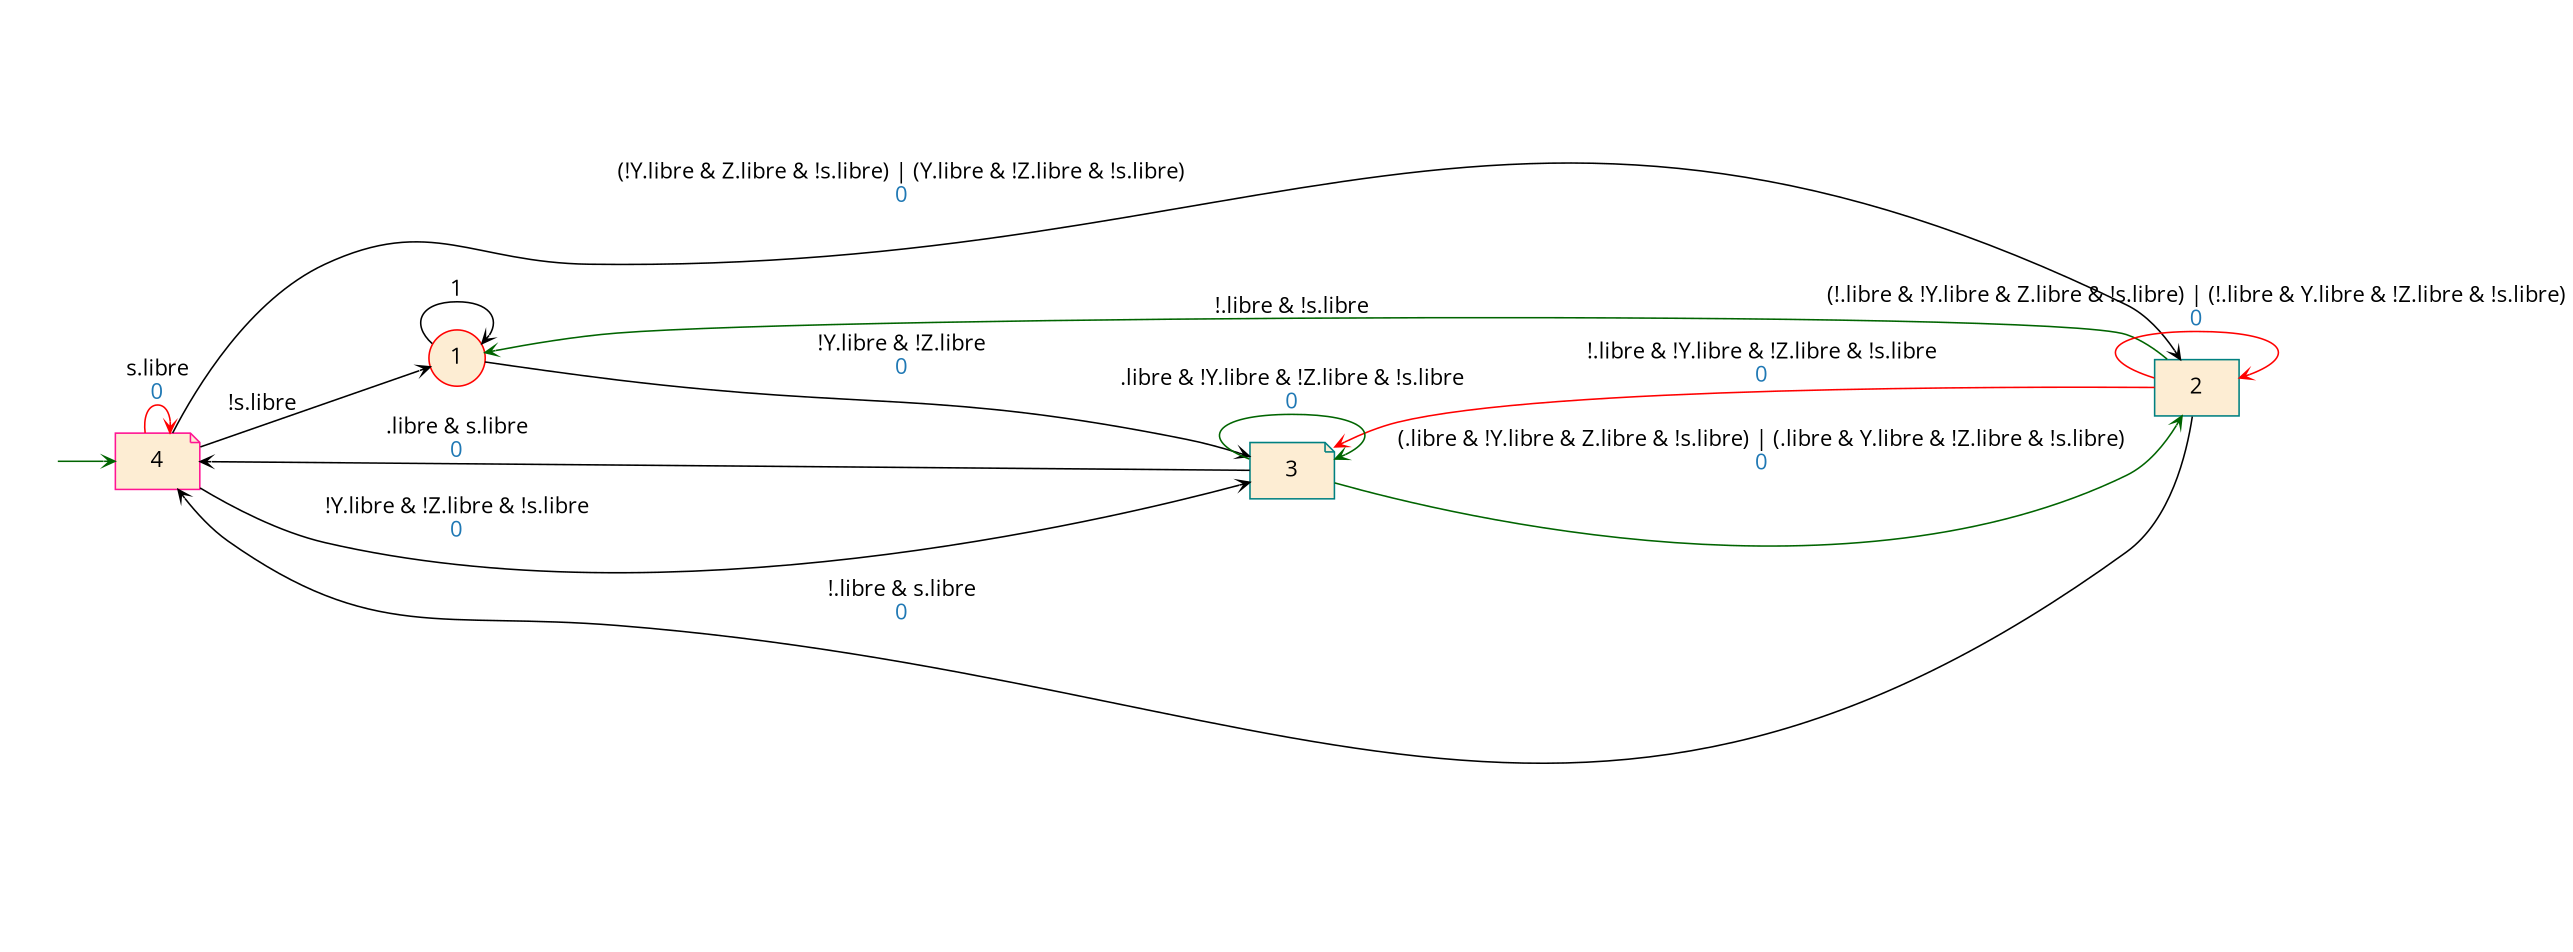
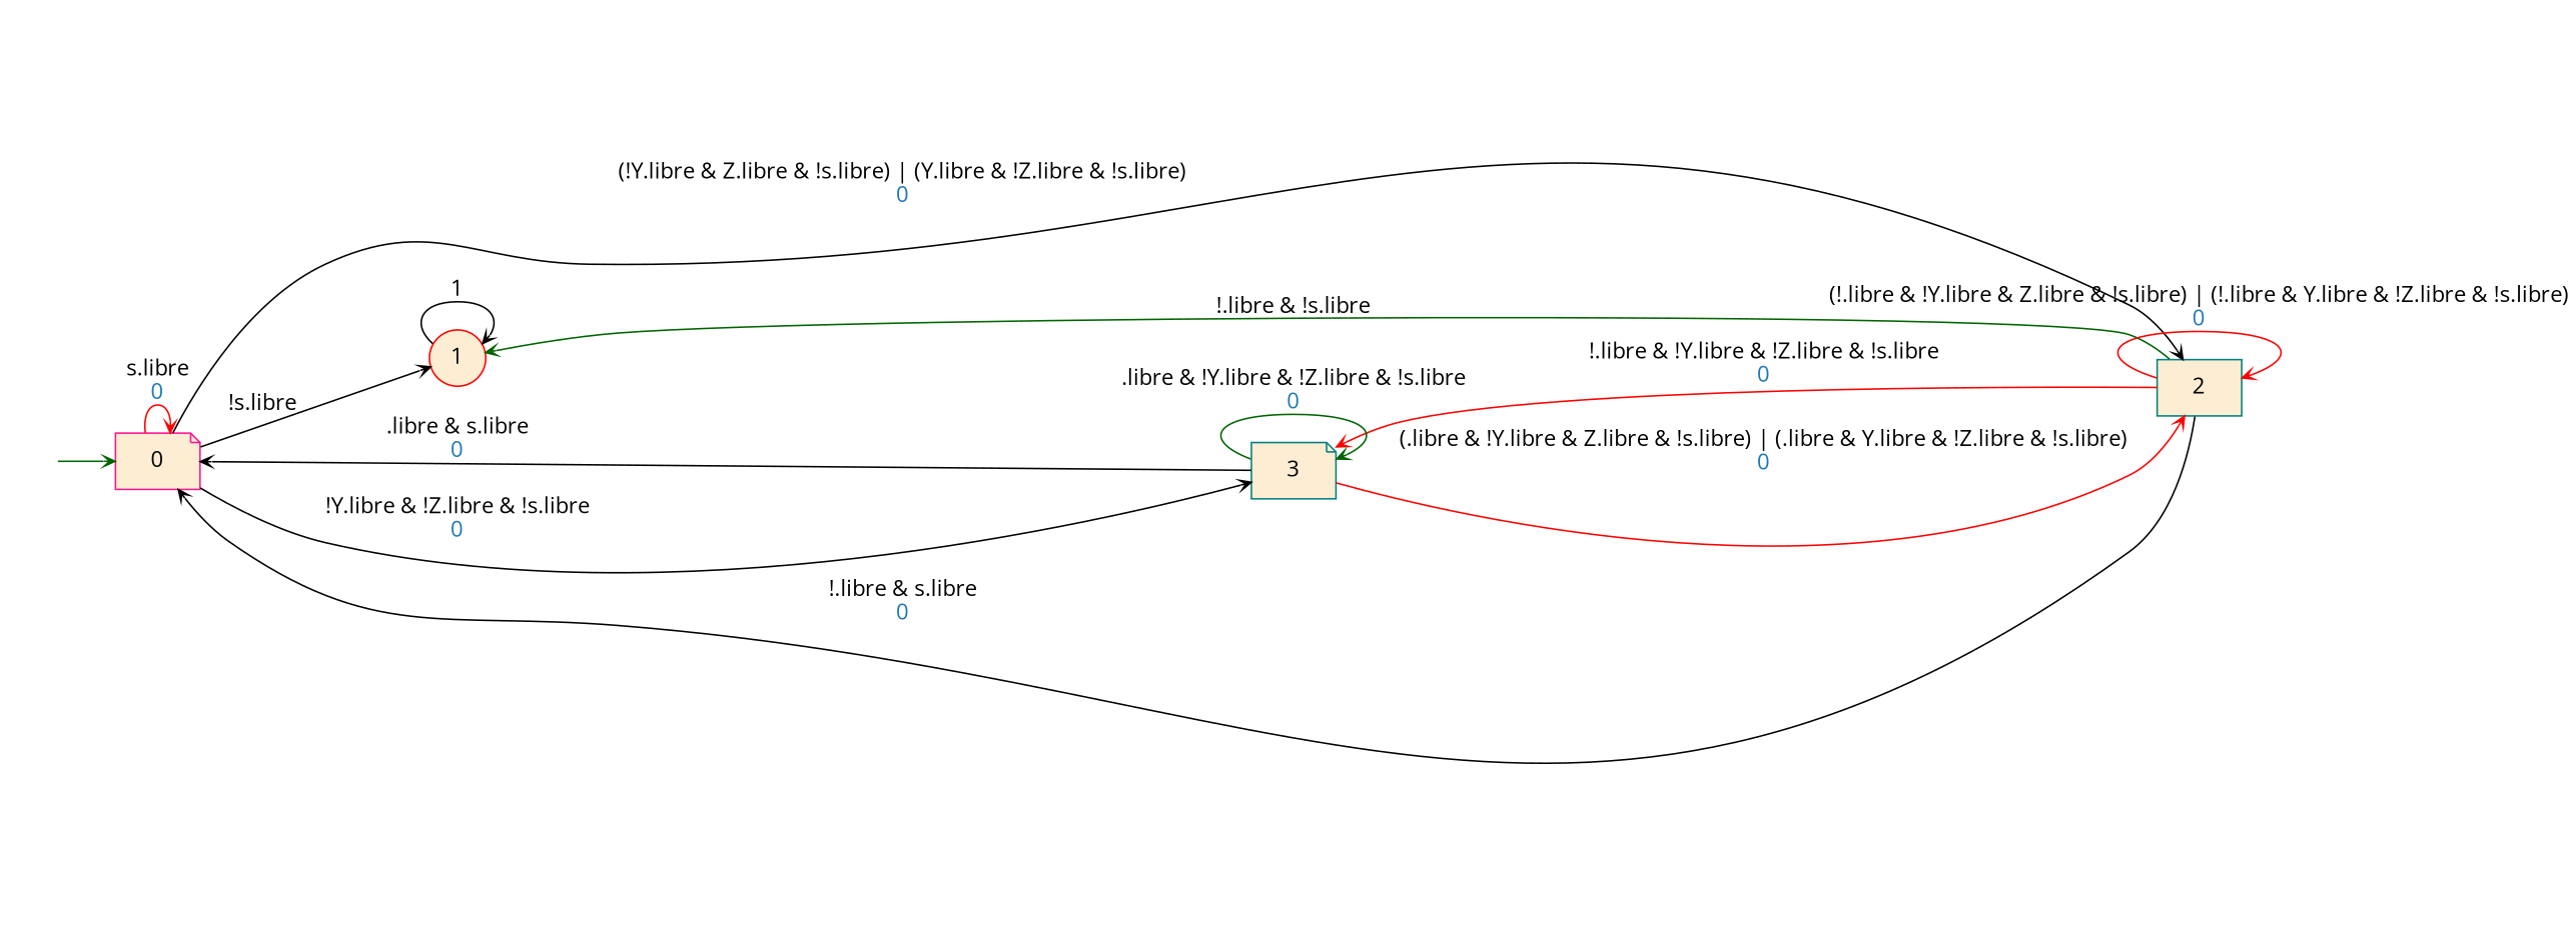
  digraph {
    fontname="Open Sans"
    rankdir=LR
    node [fillcolor="#FDEDD3" fontname="Open Sans" shape=circle style=filled color=teal]
    edge [arrowhead=vee arrowsize=.7 color=black fontname="Open Sans"]
    I [style=invis width=0 color=""]
-   n2 [color=deeppink label=4 shape=note]
+   n2 [color=deeppink label=0 shape=note]
    n3 [color=red label=1]
    n4 [label=2 shape=box]
    n5 [label=3 shape=note]
    I -> n2 [color=darkgreen]
    n2 -> n2 [color=red label=<s.libre<br/><font color="#1F78B4">0</font>>]
    n2 -> n3 [label=<!s.libre>]
    n2 -> n4 [label=<(!Y.libre &amp; Z.libre &amp; !s.libre) | (Y.libre &amp; !Z.libre &amp; !s.libre)<br/><font color="#1F78B4">0</font>>]
    n2 -> n5 [label=<!Y.libre &amp; !Z.libre &amp; !s.libre<br/><font color="#1F78B4">0</font>>]
    n3 -> n3 [label=1]
-   n3 -> n5 [label=<!Y.libre &amp; !Z.libre<br/><font color="#1F78B4">0</font>>]
    n4 -> n2 [label=<!.libre &amp; s.libre<br/><font color="#1F78B4">0</font>>]
    n4 -> n3 [color=darkgreen label=<!.libre &amp; !s.libre>]
    n4 -> n4 [color=red label=<(!.libre &amp; !Y.libre &amp; Z.libre &amp; !s.libre) | (!.libre &amp; Y.libre &amp; !Z.libre &amp; !s.libre)<br/><font color="#1F78B4">0</font>>]
    n4 -> n5 [color=red label=<!.libre &amp; !Y.libre &amp; !Z.libre &amp; !s.libre<br/><font color="#1F78B4">0</font>>]
    n5 -> n2 [label=<.libre &amp; s.libre<br/><font color="#1F78B4">0</font>>]
-   n5 -> n4 [color=darkgreen label=<(.libre &amp; !Y.libre &amp; Z.libre &amp; !s.libre) | (.libre &amp; Y.libre &amp; !Z.libre &amp; !s.libre)<br/><font color="#1F78B4">0</font>>]
+   n5 -> n4 [color=red label=<(.libre &amp; !Y.libre &amp; Z.libre &amp; !s.libre) | (.libre &amp; Y.libre &amp; !Z.libre &amp; !s.libre)<br/><font color="#1F78B4">0</font>>]
    n5 -> n5 [color=darkgreen label=<.libre &amp; !Y.libre &amp; !Z.libre &amp; !s.libre<br/><font color="#1F78B4">0</font>>]
  }
